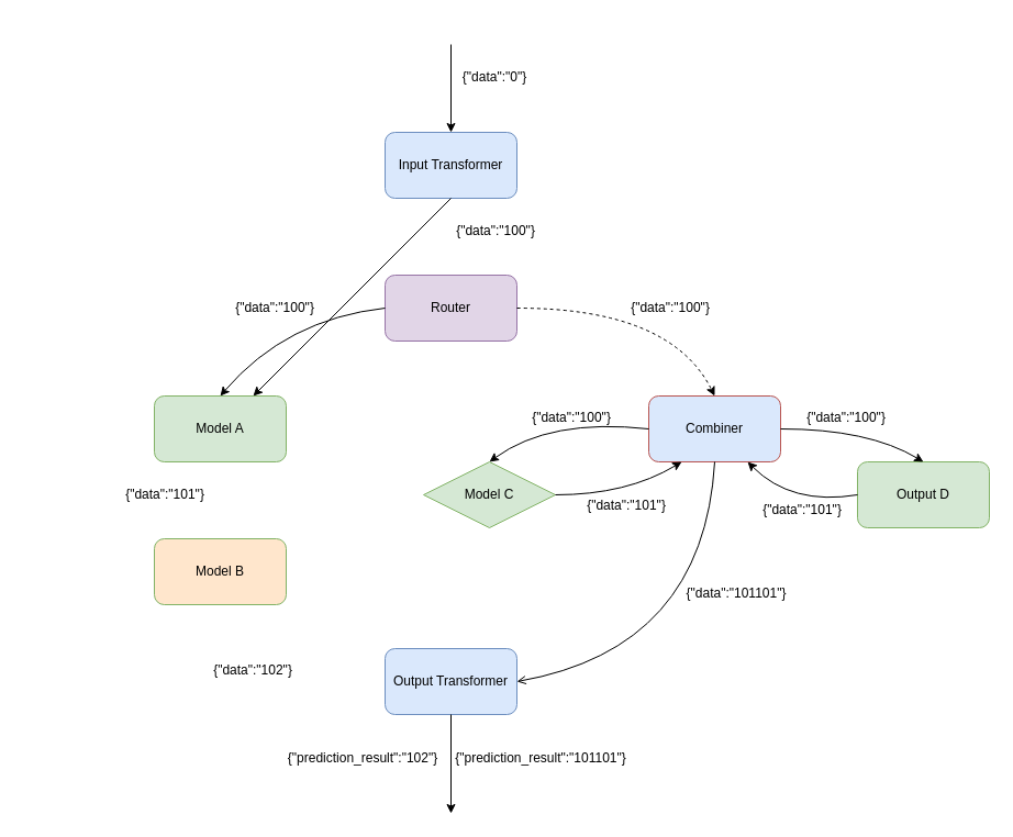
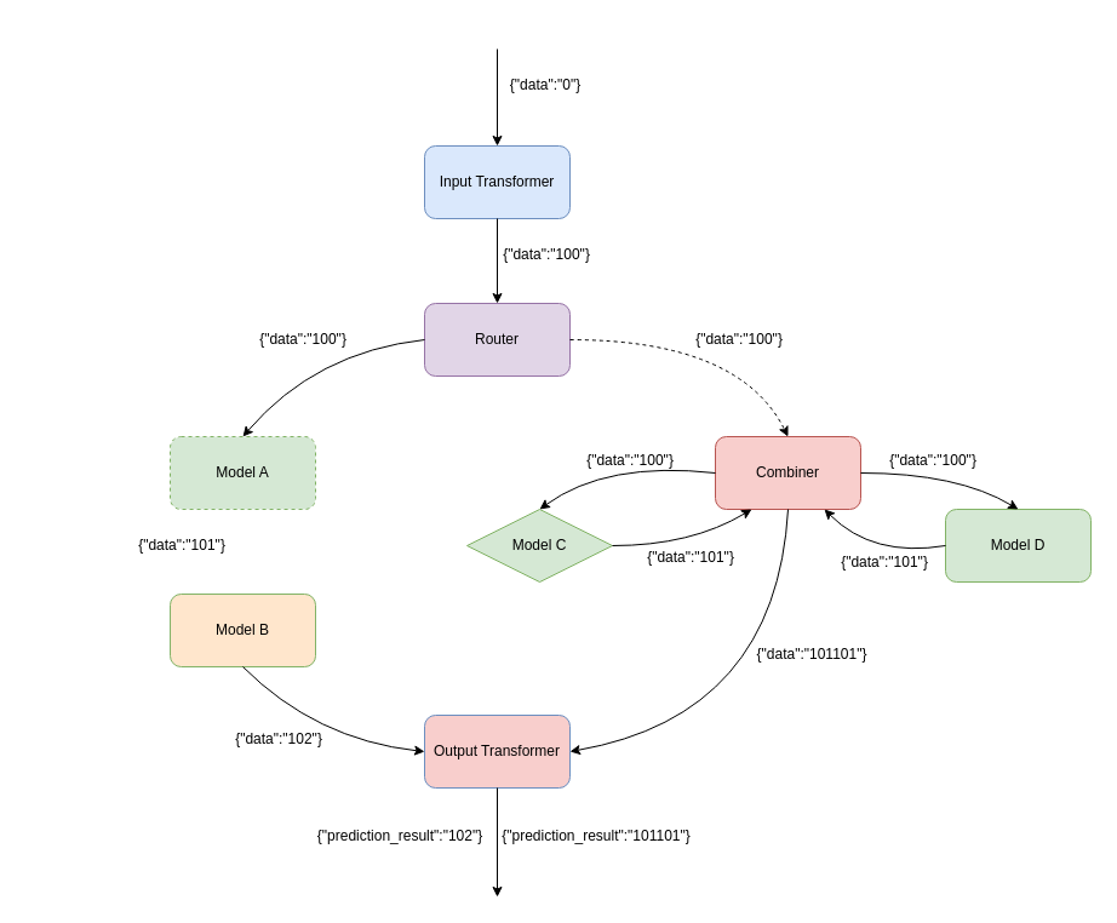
  <mxCell id="0" />
  <mxCell id="1" parent="0" />
  <mxCell id="2" value="Input Transformer" style="rounded=1;whiteSpace=wrap;html=1;fillColor=#dae8fc;strokeColor=#6c8ebf;" parent="1" vertex="1"><mxGeometry x="350" y="120" width="120" height="60" as="geometry" /></mxCell>
- <mxCell id="3" value="Output Transformer" style="rounded=1;whiteSpace=wrap;html=1;fillColor=#dae8fc;strokeColor=#6c8ebf;" parent="1" vertex="1"><mxGeometry x="350" y="590" width="120" height="60" as="geometry" /></mxCell>
+ <mxCell id="3" value="Output Transformer" style="rounded=1;whiteSpace=wrap;html=1;fillColor=#f8cecc;strokeColor=#6c8ebf;" parent="1" vertex="1"><mxGeometry x="350" y="590" width="120" height="60" as="geometry" /></mxCell>
  <mxCell id="4" value="Router" style="rounded=1;whiteSpace=wrap;html=1;fillColor=#e1d5e7;strokeColor=#9673a6;" parent="1" vertex="1"><mxGeometry x="350" y="250" width="120" height="60" as="geometry" /></mxCell>
- <mxCell id="5" value="Combiner" style="rounded=1;whiteSpace=wrap;html=1;fillColor=#dae8fc;strokeColor=#b85450;" parent="1" vertex="1"><mxGeometry x="590" y="360" width="120" height="60" as="geometry" /></mxCell>
- <mxCell id="6" value="Model A" style="rounded=1;whiteSpace=wrap;html=1;fillColor=#d5e8d4;strokeColor=#82b366;" parent="1" vertex="1"><mxGeometry x="140" y="360" width="120" height="60" as="geometry" /></mxCell>
+ <mxCell id="5" value="Combiner" style="rounded=1;whiteSpace=wrap;html=1;fillColor=#f8cecc;strokeColor=#b85450;" parent="1" vertex="1"><mxGeometry x="590" y="360" width="120" height="60" as="geometry" /></mxCell>
+ <mxCell id="6" value="Model A" style="rounded=1;whiteSpace=wrap;html=1;fillColor=#d5e8d4;strokeColor=#82b366;dashed=1;" parent="1" vertex="1"><mxGeometry x="140" y="360" width="120" height="60" as="geometry" /></mxCell>
  <mxCell id="7" value="Model B" style="rounded=1;whiteSpace=wrap;html=1;fillColor=#ffe6cc;strokeColor=#82b366;" parent="1" vertex="1"><mxGeometry x="140" y="490" width="120" height="60" as="geometry" /></mxCell>
- <mxCell id="8" value="Output D" style="rounded=1;whiteSpace=wrap;html=1;fillColor=#d5e8d4;strokeColor=#82b366;" parent="1" vertex="1"><mxGeometry x="780" y="420" width="120" height="60" as="geometry" /></mxCell>
+ <mxCell id="8" value="Model D" style="rounded=1;whiteSpace=wrap;html=1;fillColor=#d5e8d4;strokeColor=#82b366;" parent="1" vertex="1"><mxGeometry x="780" y="420" width="120" height="60" as="geometry" /></mxCell>
  <mxCell id="9" value="Model C" style="rhombus;whiteSpace=wrap;html=1;fillColor=#d5e8d4;strokeColor=#82b366;" parent="1" vertex="1"><mxGeometry x="385" y="420" width="120" height="60" as="geometry" /></mxCell>
  <mxCell id="10" value="" style="endArrow=classic;html=1;entryX=0.5;entryY=0;entryDx=0;entryDy=0;strokeColor=none;curved=1;" parent="1" target="2" edge="1"><mxGeometry width="50" height="50" relative="1" as="geometry"><mxPoint x="20" y="20" as="sourcePoint" /><mxPoint x="410" y="320" as="targetPoint" /><Array as="points"><mxPoint x="110" y="20" /><mxPoint x="190" y="30" /></Array></mxGeometry></mxCell>
  <mxCell id="11" value="" style="endArrow=classic;html=1;entryX=0.5;entryY=0;entryDx=0;entryDy=0;curved=1;" parent="1" target="6" edge="1"><mxGeometry width="50" height="50" relative="1" as="geometry"><mxPoint x="350" y="280" as="sourcePoint" /><mxPoint x="410" y="200" as="targetPoint" /><Array as="points"><mxPoint x="260" y="290" /></Array></mxGeometry></mxCell>
- <mxCell id="12" value="" style="endArrow=classic;html=1;exitX=0.5;exitY=1;exitDx=0;exitDy=0;" parent="1" source="2" target="6" edge="1"><mxGeometry width="50" height="50" relative="1" as="geometry"><mxPoint x="360" y="290" as="sourcePoint" /><mxPoint x="410" y="240" as="targetPoint" /></mxGeometry></mxCell>
+ <mxCell id="12" value="" style="endArrow=classic;html=1;exitX=0.5;exitY=1;exitDx=0;exitDy=0;entryX=0.5;entryY=0;entryDx=0;entryDy=0;" parent="1" source="2" target="4" edge="1"><mxGeometry width="50" height="50" relative="1" as="geometry"><mxPoint x="360" y="290" as="sourcePoint" /><mxPoint x="410" y="240" as="targetPoint" /></mxGeometry></mxCell>
  <mxCell id="13" value="" style="endArrow=classic;html=1;" parent="1" edge="1"><mxGeometry width="50" height="50" relative="1" as="geometry"><mxPoint x="410" y="40" as="sourcePoint" /><mxPoint x="410" y="120" as="targetPoint" /></mxGeometry></mxCell>
+ <mxCell id="14" value="" style="endArrow=classic;html=1;exitX=0.5;exitY=1;exitDx=0;exitDy=0;entryX=0;entryY=0.5;entryDx=0;entryDy=0;curved=1;" parent="1" source="7" target="3" edge="1"><mxGeometry width="50" height="50" relative="1" as="geometry"><mxPoint x="360" y="290" as="sourcePoint" /><mxPoint x="410" y="240" as="targetPoint" /><Array as="points"><mxPoint x="260" y="610" /></Array></mxGeometry></mxCell>
  <mxCell id="15" value="" style="endArrow=classic;html=1;exitX=0.5;exitY=1;exitDx=0;exitDy=0;" parent="1" source="3" edge="1"><mxGeometry width="50" height="50" relative="1" as="geometry"><mxPoint x="360" y="460" as="sourcePoint" /><mxPoint x="410" y="740" as="targetPoint" /></mxGeometry></mxCell>
- <mxCell id="16" value="" style="endArrow=open;html=1;exitX=0.5;exitY=1;exitDx=0;exitDy=0;entryX=1;entryY=0.5;entryDx=0;entryDy=0;curved=1;" parent="1" source="5" target="3" edge="1"><mxGeometry width="50" height="50" relative="1" as="geometry"><mxPoint x="390" y="410" as="sourcePoint" /><mxPoint x="440" y="360" as="targetPoint" /><Array as="points"><mxPoint x="640" y="590" /></Array></mxGeometry></mxCell>
+ <mxCell id="16" value="" style="endArrow=classic;html=1;exitX=0.5;exitY=1;exitDx=0;exitDy=0;entryX=1;entryY=0.5;entryDx=0;entryDy=0;curved=1;" parent="1" source="5" target="3" edge="1"><mxGeometry width="50" height="50" relative="1" as="geometry"><mxPoint x="390" y="410" as="sourcePoint" /><mxPoint x="440" y="360" as="targetPoint" /><Array as="points"><mxPoint x="640" y="590" /></Array></mxGeometry></mxCell>
  <mxCell id="17" value="" style="endArrow=classic;html=1;entryX=0.5;entryY=0;entryDx=0;entryDy=0;exitX=1;exitY=0.5;exitDx=0;exitDy=0;curved=1;dashed=1;" parent="1" source="4" target="5" edge="1"><mxGeometry width="50" height="50" relative="1" as="geometry"><mxPoint x="390" y="460" as="sourcePoint" /><mxPoint x="440" y="410" as="targetPoint" /><Array as="points"><mxPoint x="610" y="280" /></Array></mxGeometry></mxCell>
  <mxCell id="18" value="" style="endArrow=classic;html=1;entryX=0.5;entryY=0;entryDx=0;entryDy=0;exitX=0;exitY=0.5;exitDx=0;exitDy=0;strokeColor=none;curved=1;" parent="1" source="5" target="9" edge="1"><mxGeometry width="50" height="50" relative="1" as="geometry"><mxPoint x="390" y="460" as="sourcePoint" /><mxPoint x="440" y="410" as="targetPoint" /><Array as="points"><mxPoint x="510" y="380" /></Array></mxGeometry></mxCell>
  <mxCell id="19" value="" style="endArrow=classic;html=1;entryX=0.5;entryY=0;entryDx=0;entryDy=0;exitX=0;exitY=0.5;exitDx=0;exitDy=0;curved=1;" parent="1" source="5" target="9" edge="1"><mxGeometry width="50" height="50" relative="1" as="geometry"><mxPoint x="390" y="460" as="sourcePoint" /><mxPoint x="440" y="410" as="targetPoint" /><Array as="points"><mxPoint x="500" y="380" /></Array></mxGeometry></mxCell>
  <mxCell id="20" value="" style="endArrow=classic;html=1;entryX=0.5;entryY=0;entryDx=0;entryDy=0;exitX=1;exitY=0.5;exitDx=0;exitDy=0;curved=1;" parent="1" source="5" target="8" edge="1"><mxGeometry width="50" height="50" relative="1" as="geometry"><mxPoint x="390" y="340" as="sourcePoint" /><mxPoint x="440" y="290" as="targetPoint" /><Array as="points"><mxPoint x="790" y="390" /></Array></mxGeometry></mxCell>
  <mxCell id="21" value="" style="endArrow=classic;html=1;exitX=1;exitY=0.5;exitDx=0;exitDy=0;entryX=0.25;entryY=1;entryDx=0;entryDy=0;curved=1;" parent="1" source="9" target="5" edge="1"><mxGeometry width="50" height="50" relative="1" as="geometry"><mxPoint x="390" y="340" as="sourcePoint" /><mxPoint x="440" y="290" as="targetPoint" /><Array as="points"><mxPoint x="570" y="450" /></Array></mxGeometry></mxCell>
  <mxCell id="22" value="" style="endArrow=classic;html=1;entryX=0.75;entryY=1;entryDx=0;entryDy=0;exitX=0;exitY=0.5;exitDx=0;exitDy=0;curved=1;" parent="1" source="8" target="5" edge="1"><mxGeometry width="50" height="50" relative="1" as="geometry"><mxPoint x="390" y="340" as="sourcePoint" /><mxPoint x="440" y="290" as="targetPoint" /><Array as="points"><mxPoint x="720" y="460" /></Array></mxGeometry></mxCell>
  <mxCell id="23" value="{&quot;data&quot;:&quot;0&quot;}" style="text;html=1;strokeColor=none;fillColor=none;align=center;verticalAlign=middle;whiteSpace=wrap;rounded=0;" parent="1" vertex="1"><mxGeometry x="430" y="60" width="40" height="20" as="geometry" /></mxCell>
  <mxCell id="24" value="{&quot;data&quot;:&quot;100&quot;}" style="text;html=1;strokeColor=none;fillColor=none;align=center;verticalAlign=middle;whiteSpace=wrap;rounded=0;" parent="1" vertex="1"><mxGeometry x="431" y="200" width="40" height="20" as="geometry" /></mxCell>
  <mxCell id="25" value="{&quot;data&quot;:&quot;100&quot;}" style="text;html=1;strokeColor=none;fillColor=none;align=center;verticalAlign=middle;whiteSpace=wrap;rounded=0;" parent="1" vertex="1"><mxGeometry x="230" y="270" width="40" height="20" as="geometry" /></mxCell>
  <mxCell id="26" value="{&quot;data&quot;:&quot;100&quot;}" style="text;html=1;strokeColor=none;fillColor=none;align=center;verticalAlign=middle;whiteSpace=wrap;rounded=0;" parent="1" vertex="1"><mxGeometry x="590" y="270" width="40" height="20" as="geometry" /></mxCell>
  <mxCell id="27" value="{&quot;data&quot;:&quot;101&quot;}" style="text;html=1;strokeColor=none;fillColor=none;align=center;verticalAlign=middle;whiteSpace=wrap;rounded=0;" parent="1" vertex="1"><mxGeometry x="130" y="440" width="40" height="20" as="geometry" /></mxCell>
  <mxCell id="28" value="{&quot;data&quot;:&quot;102&quot;}" style="text;html=1;strokeColor=none;fillColor=none;align=center;verticalAlign=middle;whiteSpace=wrap;rounded=0;" parent="1" vertex="1"><mxGeometry x="210" y="600" width="40" height="20" as="geometry" /></mxCell>
  <mxCell id="29" value="{&quot;data&quot;:&quot;100&quot;}" style="text;html=1;strokeColor=none;fillColor=none;align=center;verticalAlign=middle;whiteSpace=wrap;rounded=0;" parent="1" vertex="1"><mxGeometry x="500" y="370" width="40" height="20" as="geometry" /></mxCell>
  <mxCell id="30" value="{&quot;data&quot;:&quot;101&quot;}" style="text;html=1;strokeColor=none;fillColor=none;align=center;verticalAlign=middle;whiteSpace=wrap;rounded=0;" parent="1" vertex="1"><mxGeometry x="550" y="450" width="40" height="20" as="geometry" /></mxCell>
  <mxCell id="31" value="{&quot;data&quot;:&quot;100&quot;}" style="text;html=1;strokeColor=none;fillColor=none;align=center;verticalAlign=middle;whiteSpace=wrap;rounded=0;" parent="1" vertex="1"><mxGeometry x="750" y="370" width="40" height="20" as="geometry" /></mxCell>
  <mxCell id="32" value="{&quot;data&quot;:&quot;101&quot;}" style="text;html=1;strokeColor=none;fillColor=none;align=center;verticalAlign=middle;whiteSpace=wrap;rounded=0;" parent="1" vertex="1"><mxGeometry x="710" y="454" width="40" height="20" as="geometry" /></mxCell>
  <mxCell id="33" value="{&quot;data&quot;:&quot;101101&quot;}" style="text;html=1;strokeColor=none;fillColor=none;align=center;verticalAlign=middle;whiteSpace=wrap;rounded=0;" parent="1" vertex="1"><mxGeometry x="650" y="530" width="40" height="20" as="geometry" /></mxCell>
  <mxCell id="34" value="{&quot;prediction_result&quot;:&quot;102&quot;}" style="text;html=1;strokeColor=none;fillColor=none;align=center;verticalAlign=middle;whiteSpace=wrap;rounded=0;" parent="1" vertex="1"><mxGeometry x="310" y="680" width="40" height="20" as="geometry" /></mxCell>
  <mxCell id="35" value="{&quot;prediction_result&quot;:&quot;101101&quot;}" style="text;html=1;strokeColor=none;fillColor=none;align=center;verticalAlign=middle;whiteSpace=wrap;rounded=0;" parent="1" vertex="1"><mxGeometry x="472" y="680" width="40" height="20" as="geometry" /></mxCell>
